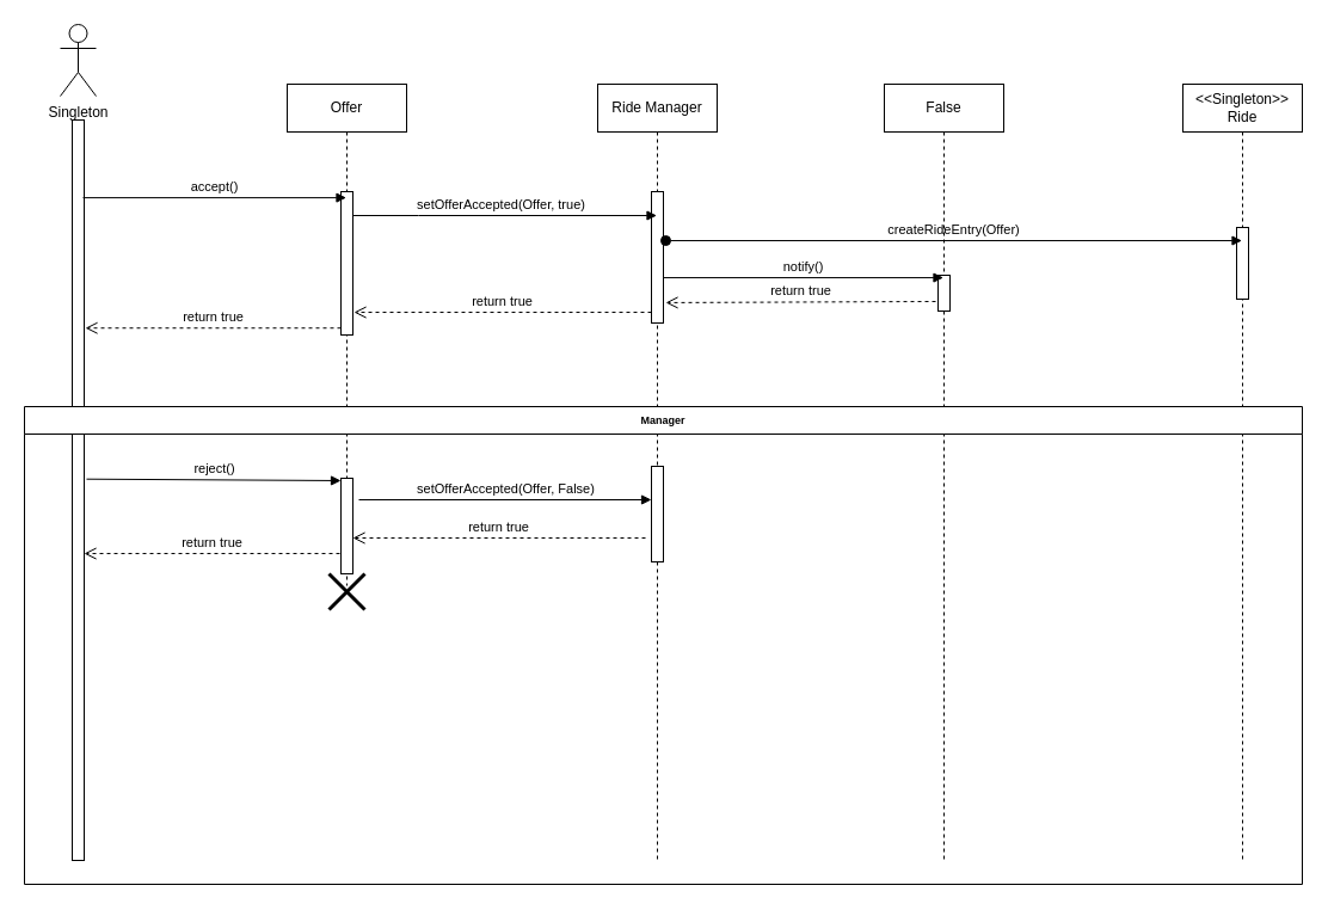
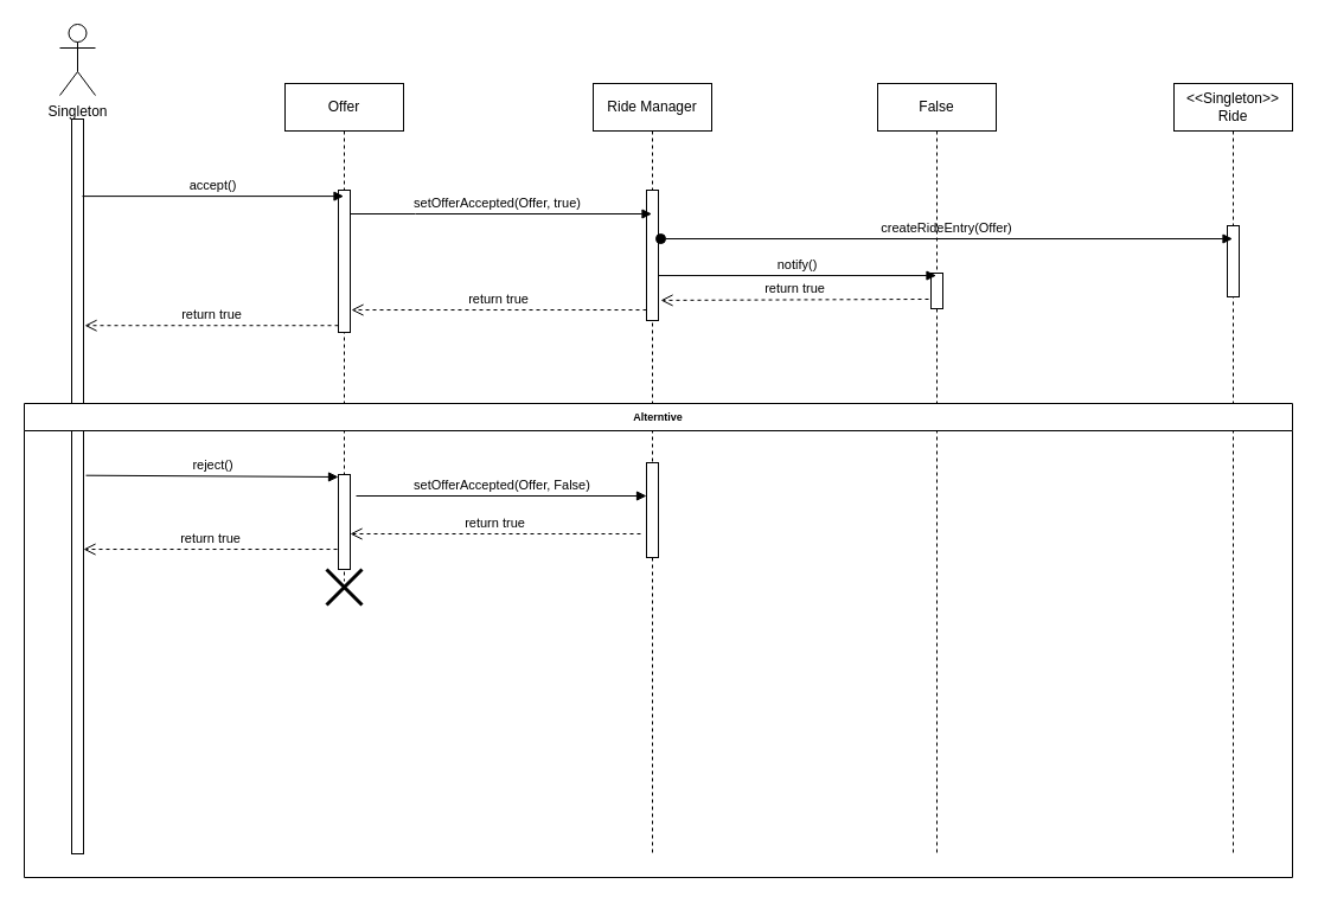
  <mxCell id="0" />
  <mxCell id="1" parent="0" />
  <mxCell id="2" value="Ride Manager" style="shape=umlLifeline;perimeter=lifelinePerimeter;whiteSpace=wrap;html=1;container=1;collapsible=0;recursiveResize=0;outlineConnect=0;" vertex="1" parent="1"><mxGeometry x="500" y="70" width="100" height="650" as="geometry" /></mxCell>
  <mxCell id="3" value="" style="html=1;points=[];perimeter=orthogonalPerimeter;" vertex="1" parent="2"><mxGeometry x="45" y="90" width="10" height="110" as="geometry" /></mxCell>
  <mxCell id="4" value="Singleton" style="shape=umlActor;verticalLabelPosition=bottom;verticalAlign=top;html=1;" vertex="1" parent="1"><mxGeometry x="50" y="20" width="30" height="60" as="geometry" /></mxCell>
  <mxCell id="5" value="" style="html=1;points=[];perimeter=orthogonalPerimeter;" vertex="1" parent="1"><mxGeometry x="60" y="100" width="10" height="620" as="geometry" /></mxCell>
  <mxCell id="6" value="&amp;lt;&amp;lt;Singleton&amp;gt;&amp;gt;&lt;br&gt;Ride" style="shape=umlLifeline;perimeter=lifelinePerimeter;whiteSpace=wrap;html=1;container=1;collapsible=0;recursiveResize=0;outlineConnect=0;" vertex="1" parent="1"><mxGeometry x="990" y="70" width="100" height="650" as="geometry" /></mxCell>
  <mxCell id="7" value="" style="html=1;points=[];perimeter=orthogonalPerimeter;" vertex="1" parent="6"><mxGeometry x="45" y="120" width="10" height="60" as="geometry" /></mxCell>
  <mxCell id="8" value="Offer" style="shape=umlLifeline;perimeter=lifelinePerimeter;whiteSpace=wrap;html=1;container=1;collapsible=0;recursiveResize=0;outlineConnect=0;" vertex="1" parent="1"><mxGeometry x="240" y="70" width="100" height="420" as="geometry" /></mxCell>
  <mxCell id="9" value="" style="html=1;points=[];perimeter=orthogonalPerimeter;" vertex="1" parent="8"><mxGeometry x="45" y="90" width="10" height="120" as="geometry" /></mxCell>
  <mxCell id="10" value="accept()" style="html=1;verticalAlign=bottom;endArrow=block;rounded=0;exitX=0.9;exitY=0.105;exitDx=0;exitDy=0;exitPerimeter=0;" edge="1" parent="1" source="5" target="8"><mxGeometry width="80" relative="1" as="geometry"><mxPoint x="640" y="390" as="sourcePoint" /><mxPoint x="720" y="390" as="targetPoint" /></mxGeometry></mxCell>
  <mxCell id="11" value="setOfferAccepted(Offer, true)" style="html=1;verticalAlign=bottom;endArrow=block;rounded=0;" edge="1" parent="1" source="9" target="2"><mxGeometry x="-0.022" width="80" relative="1" as="geometry"><mxPoint x="640" y="450" as="sourcePoint" /><mxPoint x="720" y="450" as="targetPoint" /><Array as="points"><mxPoint x="350" y="180" /></Array><mxPoint as="offset" /></mxGeometry></mxCell>
  <mxCell id="12" value="createRideEntry(Offer)" style="html=1;verticalAlign=bottom;startArrow=oval;startFill=1;endArrow=block;startSize=8;rounded=0;exitX=1.2;exitY=0.373;exitDx=0;exitDy=0;exitPerimeter=0;" edge="1" parent="1" source="3" target="6"><mxGeometry width="60" relative="1" as="geometry"><mxPoint x="650" y="450" as="sourcePoint" /><mxPoint x="710" y="450" as="targetPoint" /></mxGeometry></mxCell>
  <mxCell id="13" value="False" style="shape=umlLifeline;perimeter=lifelinePerimeter;whiteSpace=wrap;html=1;container=1;collapsible=0;recursiveResize=0;outlineConnect=0;" vertex="1" parent="1"><mxGeometry x="740" y="70" width="100" height="650" as="geometry" /></mxCell>
  <mxCell id="14" value="" style="html=1;points=[];perimeter=orthogonalPerimeter;" vertex="1" parent="13"><mxGeometry x="45" y="160" width="10" height="30" as="geometry" /></mxCell>
  <mxCell id="15" value="notify()" style="html=1;verticalAlign=bottom;endArrow=block;rounded=0;exitX=1;exitY=0.655;exitDx=0;exitDy=0;exitPerimeter=0;" edge="1" parent="1" source="3" target="13"><mxGeometry width="80" relative="1" as="geometry"><mxPoint x="640" y="450" as="sourcePoint" /><mxPoint x="720" y="450" as="targetPoint" /></mxGeometry></mxCell>
  <mxCell id="16" value="return true" style="html=1;verticalAlign=bottom;endArrow=open;dashed=1;endSize=8;rounded=0;entryX=1.1;entryY=0.842;entryDx=0;entryDy=0;entryPerimeter=0;" edge="1" parent="1" source="3" target="9"><mxGeometry relative="1" as="geometry"><mxPoint x="720" y="450" as="sourcePoint" /><mxPoint x="640" y="450" as="targetPoint" /></mxGeometry></mxCell>
  <mxCell id="17" value="return true" style="html=1;verticalAlign=bottom;endArrow=open;dashed=1;endSize=8;rounded=0;entryX=1.1;entryY=0.281;entryDx=0;entryDy=0;entryPerimeter=0;" edge="1" parent="1" source="9" target="5"><mxGeometry relative="1" as="geometry"><mxPoint x="720" y="450" as="sourcePoint" /><mxPoint x="640" y="450" as="targetPoint" /></mxGeometry></mxCell>
- <mxCell id="18" value="Manager" style="swimlane;fontSize=9;" vertex="1" parent="1"><mxGeometry x="20" y="340" width="1070" height="400" as="geometry" /></mxCell>
+ <mxCell id="18" value="Alterntive" style="swimlane;fontSize=9;" vertex="1" parent="1"><mxGeometry x="20" y="340" width="1070" height="400" as="geometry" /></mxCell>
  <mxCell id="19" value="" style="html=1;points=[];perimeter=orthogonalPerimeter;" vertex="1" parent="18"><mxGeometry x="265" y="60" width="10" height="80" as="geometry" /></mxCell>
  <mxCell id="20" value="" style="shape=umlDestroy;whiteSpace=wrap;html=1;strokeWidth=3;" vertex="1" parent="18"><mxGeometry x="255" y="140" width="30" height="30" as="geometry" /></mxCell>
  <mxCell id="21" value="setOfferAccepted(Offer, False)" style="html=1;verticalAlign=bottom;endArrow=block;rounded=0;exitX=1.5;exitY=0.225;exitDx=0;exitDy=0;exitPerimeter=0;entryX=0;entryY=0.35;entryDx=0;entryDy=0;entryPerimeter=0;" edge="1" parent="18" source="19" target="22"><mxGeometry width="80" relative="1" as="geometry"><mxPoint x="620" y="110" as="sourcePoint" /><mxPoint x="460" y="90" as="targetPoint" /></mxGeometry></mxCell>
  <mxCell id="22" value="" style="html=1;points=[];perimeter=orthogonalPerimeter;" vertex="1" parent="18"><mxGeometry x="525" y="50" width="10" height="80" as="geometry" /></mxCell>
  <mxCell id="23" value="return true" style="html=1;verticalAlign=bottom;endArrow=open;dashed=1;endSize=8;rounded=0;entryX=1.2;entryY=0.845;entryDx=0;entryDy=0;entryPerimeter=0;exitX=-0.2;exitY=0.733;exitDx=0;exitDy=0;exitPerimeter=0;" edge="1" parent="1" source="14" target="3"><mxGeometry relative="1" as="geometry"><mxPoint x="720" y="450" as="sourcePoint" /><mxPoint x="640" y="450" as="targetPoint" /></mxGeometry></mxCell>
  <mxCell id="24" value="reject()" style="html=1;verticalAlign=bottom;endArrow=block;rounded=0;exitX=1.2;exitY=0.485;exitDx=0;exitDy=0;exitPerimeter=0;entryX=0;entryY=0.025;entryDx=0;entryDy=0;entryPerimeter=0;" edge="1" parent="1" source="5" target="19"><mxGeometry width="80" relative="1" as="geometry"><mxPoint x="120" y="430" as="sourcePoint" /><mxPoint x="200" y="430" as="targetPoint" /></mxGeometry></mxCell>
  <mxCell id="25" value="return true" style="html=1;verticalAlign=bottom;endArrow=open;dashed=1;endSize=8;rounded=0;" edge="1" parent="1" target="19"><mxGeometry relative="1" as="geometry"><mxPoint x="540" y="450" as="sourcePoint" /><mxPoint x="640" y="450" as="targetPoint" /></mxGeometry></mxCell>
  <mxCell id="26" value="return true" style="html=1;verticalAlign=bottom;endArrow=open;dashed=1;endSize=8;rounded=0;exitX=-0.1;exitY=0.788;exitDx=0;exitDy=0;exitPerimeter=0;" edge="1" parent="1" source="19" target="5"><mxGeometry relative="1" as="geometry"><mxPoint x="210" y="460" as="sourcePoint" /><mxPoint x="130" y="460" as="targetPoint" /></mxGeometry></mxCell>
